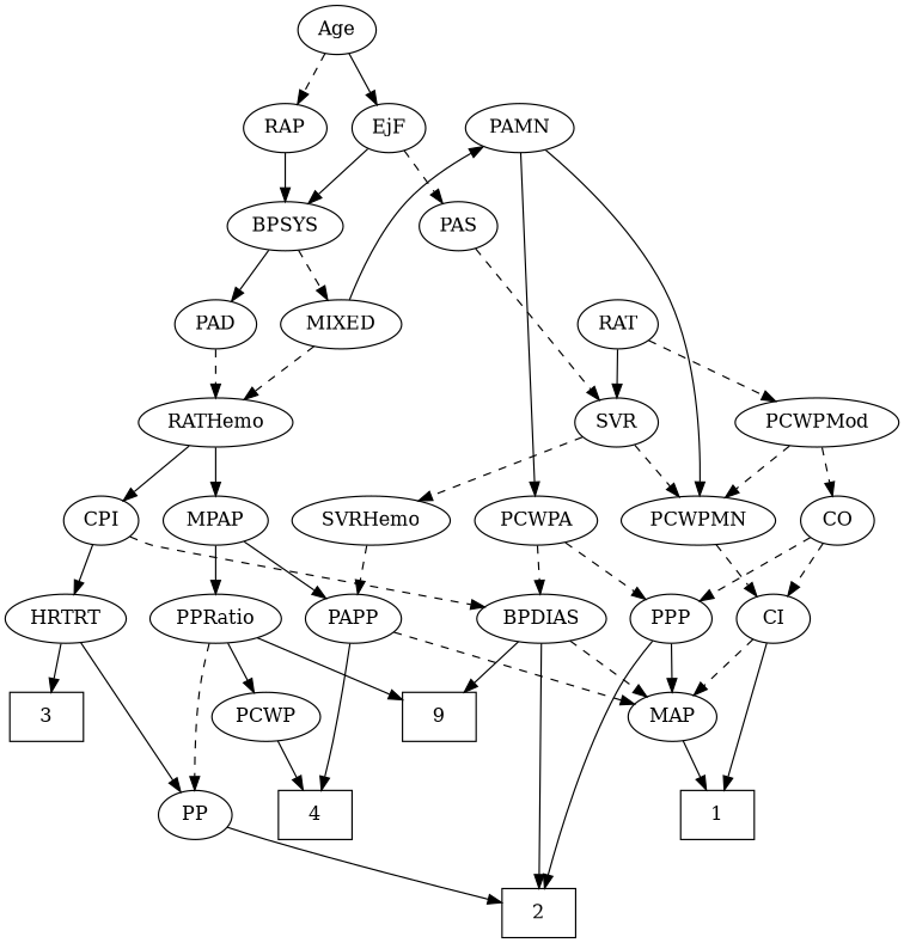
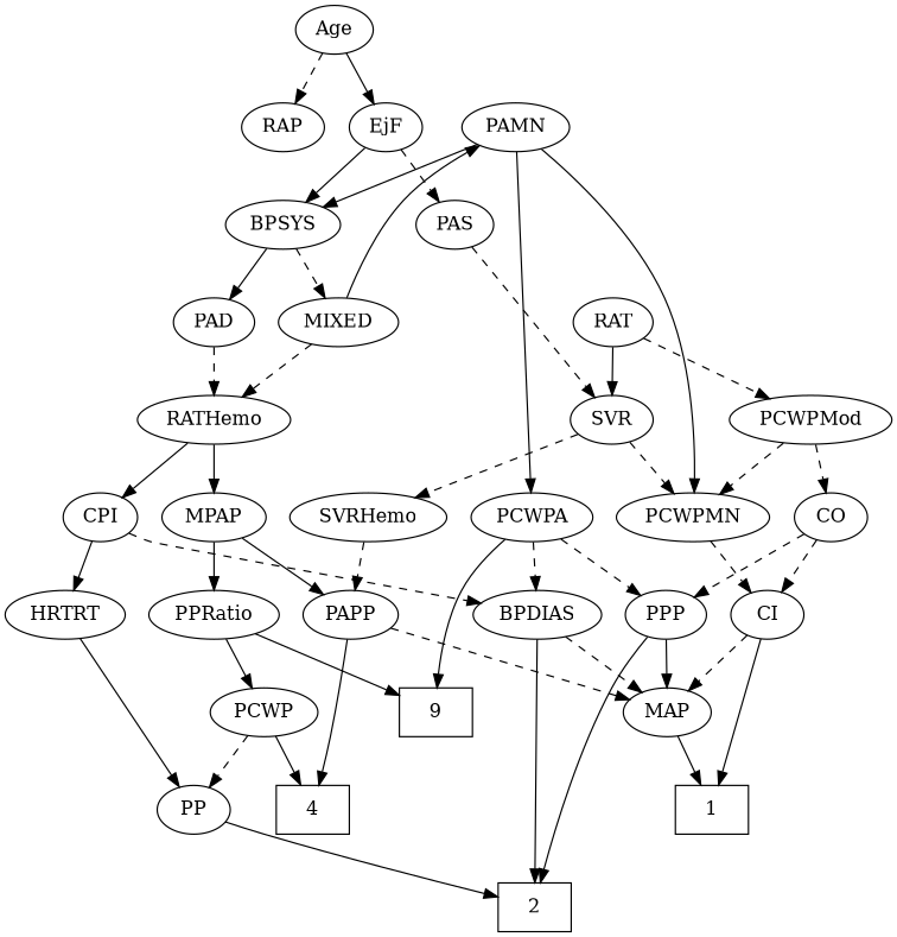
  strict digraph {
    edge [style=solid]
    1 [height=0.5 shape=box width=0.75]
    2 [height=0.5 shape=box width=0.75]
-   3 [height=0.5 shape=box width=0.75]
    4 [height=0.5 shape=box width=0.75]
    n5 [height=0.5 label=9 shape=box width=0.75]
    Age [height=0.5 width=0.75]
    EjF [height=0.5 width=0.75]
    RAP [height=0.5 width=0.77632]
    BPSYS [height=0.5 width=1.0471]
    PAS [height=0.5 width=0.75]
    MIXED [height=0.5 width=1.1193]
    PAD [height=0.5 width=0.79437]
    SVR [height=0.5 width=0.77632]
    PAMN [height=0.5 width=1.011]
    RATHemo [height=0.5 width=1.3721]
    RAT [height=0.5 width=0.75827]
    PCWPMod [height=0.5 width=1.4443]
    PCWPA [height=0.5 width=1.1555]
    PCWPMN [height=0.5 width=1.3902]
    MPAP [height=0.5 width=0.97491]
    CPI [height=0.5 width=0.75]
    PPP [height=0.5 width=0.75]
    BPDIAS [height=0.5 width=1.1735]
    CI [height=0.5 width=0.75]
    PPRatio [height=0.5 width=1.1013]
    PAPP [height=0.5 width=0.88464]
    HRTRT [height=0.5 width=1.1013]
    PP [height=0.5 width=0.75]
    PCWP [height=0.5 width=0.97491]
    MAP [height=0.5 width=0.84854]
    CO [height=0.5 width=0.75]
    SVRHemo [height=0.5 width=1.3902]
    Age -> EjF
    Age -> RAP [style=dashed]
    EjF -> BPSYS
    EjF -> PAS [style=dashed]
-   RAP -> BPSYS
+   PAMN -> BPSYS
    BPSYS -> MIXED [style=dashed]
    BPSYS -> PAD
    PAS -> SVR [style=dashed]
    MIXED -> PAMN
    MIXED -> RATHemo [style=dashed]
    PAD -> RATHemo [style=dashed]
    SVR -> PCWPMN [style=dashed]
    SVR -> SVRHemo [style=dashed]
    PAMN -> PCWPA
    PAMN -> PCWPMN
    RATHemo -> MPAP
    RATHemo -> CPI
    RAT -> SVR
    RAT -> PCWPMod [style=dashed]
    PCWPMod -> PCWPMN [style=dashed]
    PCWPMod -> CO [style=dashed]
    PCWPA -> PPP [style=dashed]
    PCWPA -> BPDIAS [style=dashed]
    PCWPMN -> CI [style=dashed]
    MPAP -> PPRatio
    MPAP -> PAPP
    CPI -> BPDIAS [style=dashed]
    CPI -> HRTRT
    PPP -> 2
    PPP -> MAP
    BPDIAS -> 2
-   BPDIAS -> n5
+   PCWPA -> n5
    BPDIAS -> MAP [style=dashed]
    CI -> 1
    CI -> MAP [style=dashed]
    PPRatio -> n5
-   PPRatio -> PP [style=dashed]
+   PCWP -> PP [style=dashed]
    PPRatio -> PCWP
    PAPP -> 4
    PAPP -> MAP [style=dashed]
-   HRTRT -> 3
    HRTRT -> PP
    PP -> 2
    PCWP -> 4
    MAP -> 1
    CO -> PPP [style=dashed]
    CO -> CI [style=dashed]
    SVRHemo -> PAPP [style=dashed]
  }
